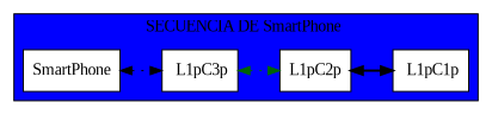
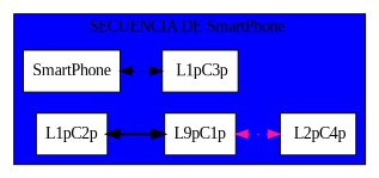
  digraph {
    fontname="Liberation Serif"
    rankdir=LR
    node [fillcolor=white fontname="Liberation Serif" shape=box style=filled group=1]
    edge [color=black dir=both fontname="Liberation Serif" style=dotted]
    n1 [label=SmartPhone group=""]
    n2 [label=" L1pC3p"]
    n3 [label=L1pC2p]
-   n4 [label=" L1pC1p"]
+   n4 [label=L9pC1p]
+   n5 [label=" L2pC4p"]
    subgraph cluster_1 {
      bgcolor=blue
      label="SECUENCIA DE SmartPhone "
      n1
      n2
      n3
      n4
+     n5
    }
    n1 -> n2
-   n2 -> n3 [color=darkgreen]
    n3 -> n4 [style=bold]
+   n4 -> n5 [color=deeppink]
  }
